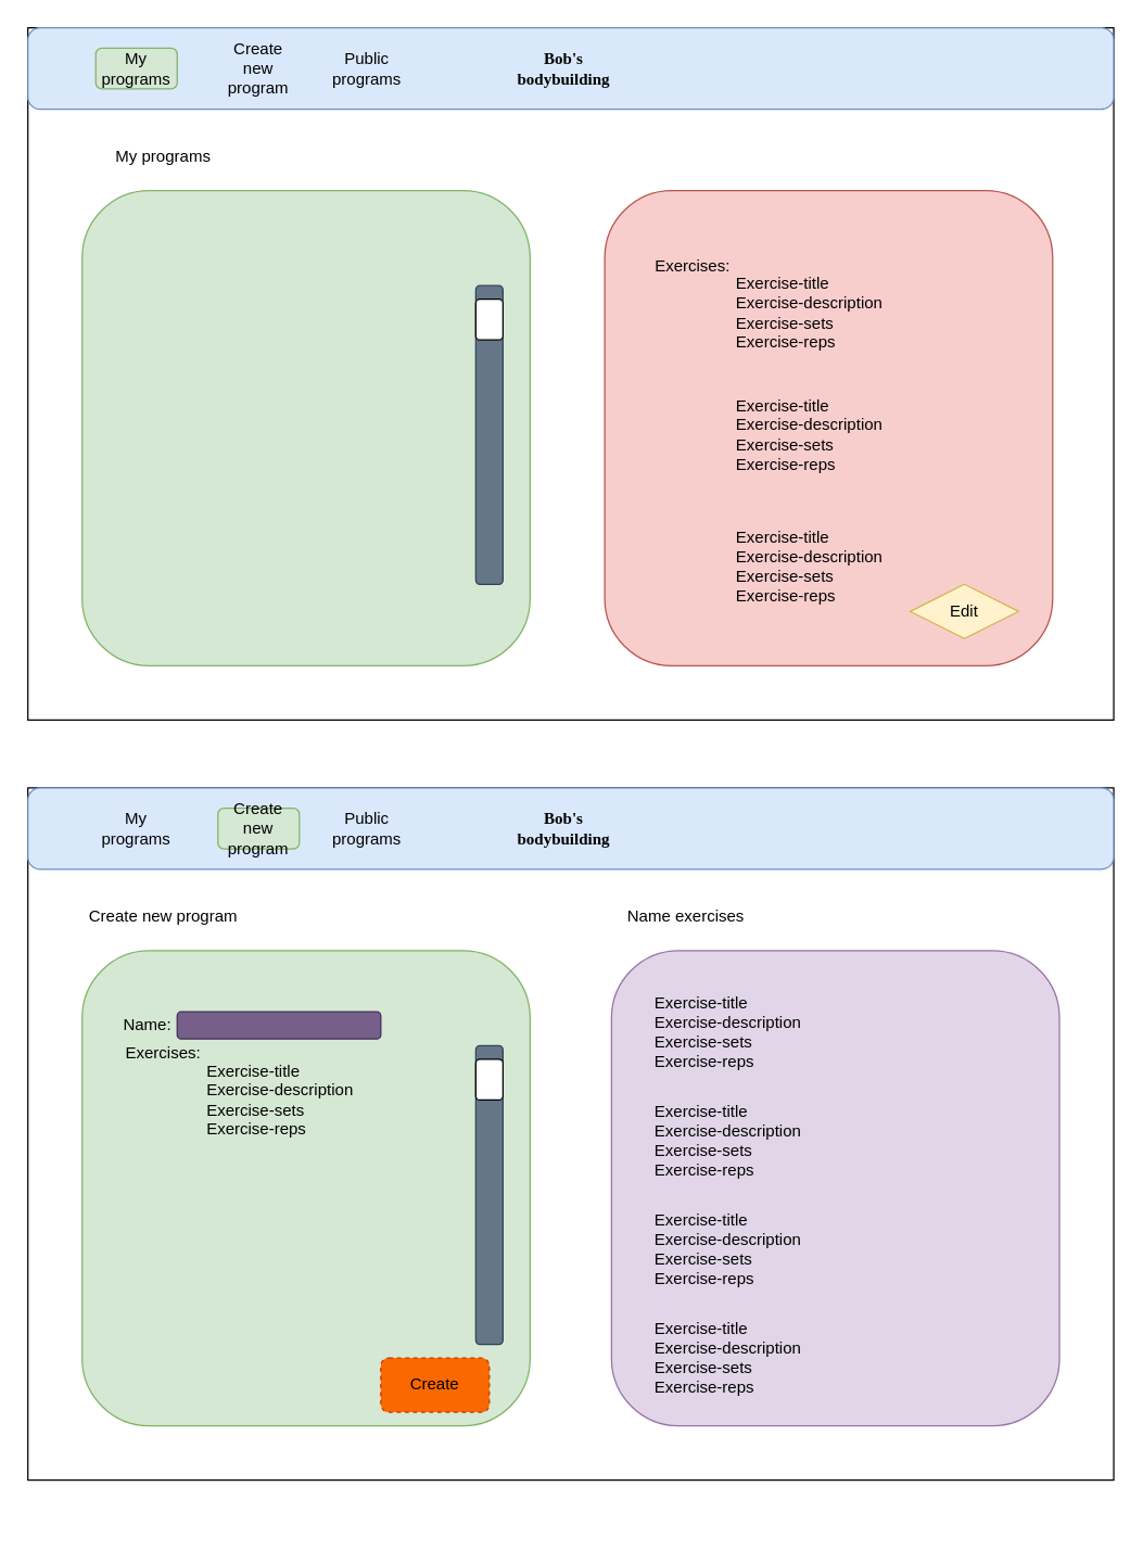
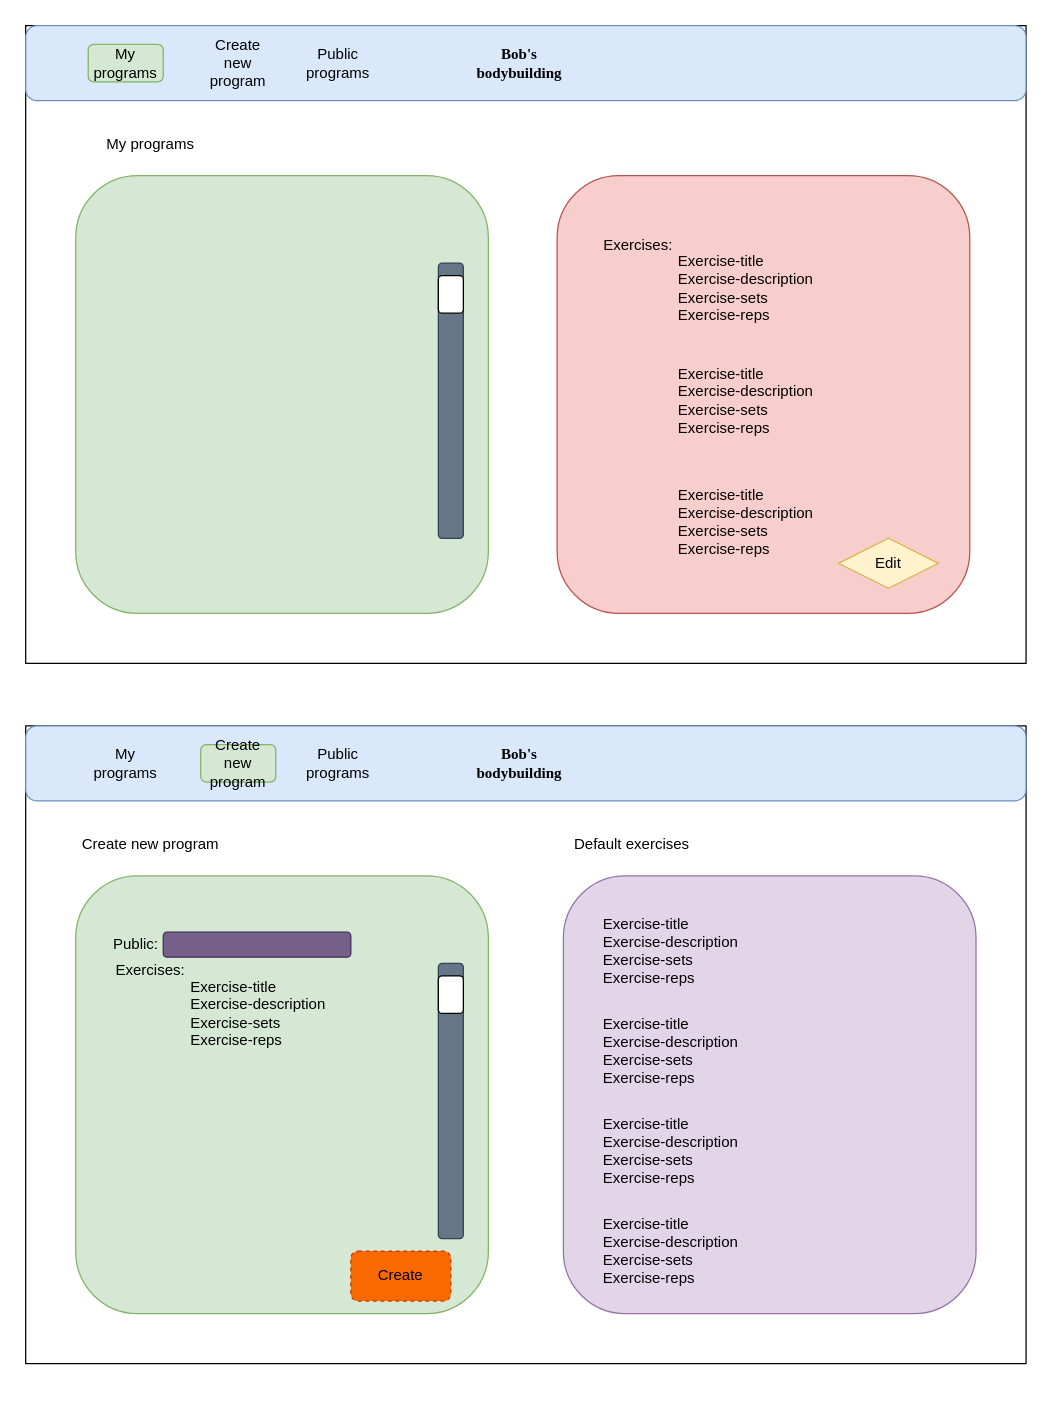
  <mxCell id="0" />
  <mxCell id="1" parent="0" />
  <mxCell id="2" value="" style="rounded=0;whiteSpace=wrap;html=1;" vertex="1" parent="1"><mxGeometry x="20" y="20" width="800" height="510" as="geometry" /></mxCell>
  <mxCell id="3" value="" style="rounded=1;whiteSpace=wrap;html=1;fillColor=#dae8fc;strokeColor=#6c8ebf;" vertex="1" parent="1"><mxGeometry x="20" y="20" width="800" height="60" as="geometry" /></mxCell>
  <mxCell id="4" value="" style="rounded=1;whiteSpace=wrap;html=1;fillColor=#d5e8d4;strokeColor=#82b366;" vertex="1" parent="1"><mxGeometry x="60" y="140" width="330" height="350" as="geometry" /></mxCell>
  <mxCell id="5" value="&lt;b&gt;&lt;font face=&quot;Garamond&quot;&gt;Bob's bodybuilding&lt;/font&gt;&lt;/b&gt;" style="text;html=1;align=center;verticalAlign=middle;whiteSpace=wrap;rounded=0;" vertex="1" parent="1"><mxGeometry x="385" y="35" width="60" height="30" as="geometry" /></mxCell>
  <mxCell id="6" value="My programs" style="text;html=1;align=center;verticalAlign=middle;whiteSpace=wrap;rounded=1;fillColor=#d5e8d4;strokeColor=#82b366;" vertex="1" parent="1"><mxGeometry x="70" y="35" width="60" height="30" as="geometry" /></mxCell>
  <mxCell id="7" value="Create new program" style="text;html=1;align=center;verticalAlign=middle;whiteSpace=wrap;rounded=1;fillColor=none;strokeColor=none;" vertex="1" parent="1"><mxGeometry x="160" y="35" width="60" height="30" as="geometry" /></mxCell>
  <mxCell id="8" value="Public programs" style="text;html=1;align=center;verticalAlign=middle;whiteSpace=wrap;rounded=0;" vertex="1" parent="1"><mxGeometry x="240" y="35" width="60" height="30" as="geometry" /></mxCell>
  <mxCell id="9" value="My programs" style="text;html=1;align=center;verticalAlign=middle;whiteSpace=wrap;rounded=0;" vertex="1" parent="1"><mxGeometry x="60" y="100" width="120" height="30" as="geometry" /></mxCell>
  <mxCell id="10" value="" style="rounded=1;whiteSpace=wrap;html=1;fillColor=#647687;fontColor=#ffffff;strokeColor=#314354;" vertex="1" parent="1"><mxGeometry x="350" y="210" width="20" height="220" as="geometry" /></mxCell>
  <mxCell id="11" value="" style="rounded=1;whiteSpace=wrap;html=1;" vertex="1" parent="1"><mxGeometry x="350" y="220" width="20" height="30" as="geometry" /></mxCell>
  <mxCell id="12" value="" style="rounded=0;whiteSpace=wrap;html=1;" vertex="1" parent="1"><mxGeometry x="20" y="580" width="800" height="510" as="geometry" /></mxCell>
  <mxCell id="13" value="" style="rounded=1;whiteSpace=wrap;html=1;fillColor=#dae8fc;strokeColor=#6c8ebf;" vertex="1" parent="1"><mxGeometry x="20" y="580" width="800" height="60" as="geometry" /></mxCell>
  <mxCell id="14" value="" style="rounded=1;whiteSpace=wrap;html=1;fillColor=#d5e8d4;strokeColor=#82b366;" vertex="1" parent="1"><mxGeometry x="60" y="700" width="330" height="350" as="geometry" /></mxCell>
  <mxCell id="15" value="" style="rounded=1;whiteSpace=wrap;html=1;fillColor=#e1d5e7;strokeColor=#9673a6;" vertex="1" parent="1"><mxGeometry x="450" y="700" width="330" height="350" as="geometry" /></mxCell>
  <mxCell id="16" value="&lt;b&gt;&lt;font face=&quot;Garamond&quot;&gt;Bob's bodybuilding&lt;/font&gt;&lt;/b&gt;" style="text;html=1;align=center;verticalAlign=middle;whiteSpace=wrap;rounded=0;" vertex="1" parent="1"><mxGeometry x="385" y="595" width="60" height="30" as="geometry" /></mxCell>
  <mxCell id="17" value="My programs" style="text;html=1;align=center;verticalAlign=middle;whiteSpace=wrap;rounded=0;" vertex="1" parent="1"><mxGeometry x="70" y="595" width="60" height="30" as="geometry" /></mxCell>
  <mxCell id="18" value="Create new program" style="text;html=1;align=center;verticalAlign=middle;whiteSpace=wrap;rounded=1;fillColor=#d5e8d4;strokeColor=#82b366;" vertex="1" parent="1"><mxGeometry x="160" y="595" width="60" height="30" as="geometry" /></mxCell>
  <mxCell id="19" value="Public programs" style="text;html=1;align=center;verticalAlign=middle;whiteSpace=wrap;rounded=0;" vertex="1" parent="1"><mxGeometry x="240" y="595" width="60" height="30" as="geometry" /></mxCell>
  <mxCell id="20" value="Create new program" style="text;html=1;align=center;verticalAlign=middle;whiteSpace=wrap;rounded=0;" vertex="1" parent="1"><mxGeometry x="60" y="660" width="120" height="30" as="geometry" /></mxCell>
- <mxCell id="21" value="Name:&amp;nbsp;" style="text;html=1;align=center;verticalAlign=middle;whiteSpace=wrap;rounded=0;" vertex="1" parent="1"><mxGeometry x="80" y="740" width="60" height="30" as="geometry" /></mxCell>
+ <mxCell id="21" value="Public:&amp;nbsp;" style="text;html=1;align=center;verticalAlign=middle;whiteSpace=wrap;rounded=0;" vertex="1" parent="1"><mxGeometry x="80" y="740" width="60" height="30" as="geometry" /></mxCell>
  <mxCell id="22" value="Exercises:" style="text;html=1;align=center;verticalAlign=middle;whiteSpace=wrap;rounded=0;" vertex="1" parent="1"><mxGeometry x="90" y="761" width="60" height="30" as="geometry" /></mxCell>
- <mxCell id="23" value="Name exercises" style="text;html=1;align=center;verticalAlign=middle;whiteSpace=wrap;rounded=0;" vertex="1" parent="1"><mxGeometry x="450" y="660" width="110" height="30" as="geometry" /></mxCell>
+ <mxCell id="23" value="Default exercises" style="text;html=1;align=center;verticalAlign=middle;whiteSpace=wrap;rounded=0;" vertex="1" parent="1"><mxGeometry x="450" y="660" width="110" height="30" as="geometry" /></mxCell>
  <mxCell id="24" value="Exercise-title&lt;br&gt;&lt;div&gt;&lt;span style=&quot;background-color: initial;&quot;&gt;Exercise-description&lt;/span&gt;&lt;/div&gt;&lt;div&gt;Exercise-sets Exercise-reps&lt;span style=&quot;white-space: pre;&quot;&gt;&#09;&lt;/span&gt;&lt;/div&gt;" style="text;html=1;align=left;verticalAlign=middle;whiteSpace=wrap;rounded=0;" vertex="1" parent="1"><mxGeometry x="150" y="690" width="120" height="240" as="geometry" /></mxCell>
  <mxCell id="25" value="Create" style="rounded=1;whiteSpace=wrap;html=1;fillColor=#fa6800;fontColor=#000000;strokeColor=#C73500;dashed=1;" vertex="1" parent="1"><mxGeometry x="280" y="1000" width="80" height="40" as="geometry" /></mxCell>
  <mxCell id="26" value="Exercise-title&lt;br&gt;&lt;div&gt;&lt;span style=&quot;background-color: initial;&quot;&gt;Exercise-description&lt;/span&gt;&lt;/div&gt;&lt;div&gt;Exercise-sets Exercise-reps&lt;span style=&quot;white-space: pre;&quot;&gt;&#09;&lt;/span&gt;&lt;/div&gt;" style="text;html=1;align=left;verticalAlign=middle;whiteSpace=wrap;rounded=0;" vertex="1" parent="1"><mxGeometry x="480" y="640" width="120" height="240" as="geometry" /></mxCell>
  <mxCell id="27" value="Exercise-title&lt;br&gt;&lt;div&gt;&lt;span style=&quot;background-color: initial;&quot;&gt;Exercise-description&lt;/span&gt;&lt;/div&gt;&lt;div&gt;Exercise-sets Exercise-reps&lt;span style=&quot;white-space: pre;&quot;&gt;&#09;&lt;/span&gt;&lt;/div&gt;" style="text;html=1;align=left;verticalAlign=middle;whiteSpace=wrap;rounded=0;" vertex="1" parent="1"><mxGeometry x="480" y="720" width="120" height="240" as="geometry" /></mxCell>
  <mxCell id="28" value="Exercise-title&lt;br&gt;&lt;div&gt;&lt;span style=&quot;background-color: initial;&quot;&gt;Exercise-description&lt;/span&gt;&lt;/div&gt;&lt;div&gt;Exercise-sets Exercise-reps&lt;span style=&quot;white-space: pre;&quot;&gt;&#09;&lt;/span&gt;&lt;/div&gt;" style="text;html=1;align=left;verticalAlign=middle;whiteSpace=wrap;rounded=0;" vertex="1" parent="1"><mxGeometry x="480" y="800" width="120" height="240" as="geometry" /></mxCell>
  <mxCell id="29" value="Exercise-title&lt;br&gt;&lt;div&gt;&lt;span style=&quot;background-color: initial;&quot;&gt;Exercise-description&lt;/span&gt;&lt;/div&gt;&lt;div&gt;Exercise-sets Exercise-reps&lt;span style=&quot;white-space: pre;&quot;&gt;&#09;&lt;/span&gt;&lt;/div&gt;" style="text;html=1;align=left;verticalAlign=middle;whiteSpace=wrap;rounded=0;" vertex="1" parent="1"><mxGeometry x="480" y="880" width="120" height="240" as="geometry" /></mxCell>
  <mxCell id="30" value="" style="rounded=1;whiteSpace=wrap;html=1;fillColor=#76608a;fontColor=#ffffff;strokeColor=#432D57;" vertex="1" parent="1"><mxGeometry x="130" y="745" width="150" height="20" as="geometry" /></mxCell>
  <mxCell id="31" value="" style="rounded=1;whiteSpace=wrap;html=1;fillColor=#647687;fontColor=#ffffff;strokeColor=#314354;" vertex="1" parent="1"><mxGeometry x="350" y="770" width="20" height="220" as="geometry" /></mxCell>
  <mxCell id="32" value="" style="rounded=1;whiteSpace=wrap;html=1;" vertex="1" parent="1"><mxGeometry x="350" y="780" width="20" height="30" as="geometry" /></mxCell>
  <mxCell id="33" value="" style="rounded=1;whiteSpace=wrap;html=1;fillColor=#f8cecc;strokeColor=#b85450;" vertex="1" parent="1"><mxGeometry x="445" y="140" width="330" height="350" as="geometry" /></mxCell>
  <mxCell id="34" value="Exercises:" style="text;html=1;align=center;verticalAlign=middle;whiteSpace=wrap;rounded=0;" vertex="1" parent="1"><mxGeometry x="480" y="181" width="60" height="30" as="geometry" /></mxCell>
  <mxCell id="35" value="Exercise-title&lt;br&gt;&lt;div&gt;&lt;span style=&quot;background-color: initial;&quot;&gt;Exercise-description&lt;/span&gt;&lt;/div&gt;&lt;div&gt;Exercise-sets Exercise-reps&lt;span style=&quot;white-space: pre;&quot;&gt;&#09;&lt;/span&gt;&lt;/div&gt;" style="text;html=1;align=left;verticalAlign=middle;whiteSpace=wrap;rounded=0;" vertex="1" parent="1"><mxGeometry x="540" y="110" width="120" height="240" as="geometry" /></mxCell>
  <mxCell id="36" value="Exercise-title&lt;br&gt;&lt;div&gt;&lt;span style=&quot;background-color: initial;&quot;&gt;Exercise-description&lt;/span&gt;&lt;/div&gt;&lt;div&gt;Exercise-sets Exercise-reps&lt;span style=&quot;white-space: pre;&quot;&gt;&#09;&lt;/span&gt;&lt;/div&gt;" style="text;html=1;align=left;verticalAlign=middle;whiteSpace=wrap;rounded=0;" vertex="1" parent="1"><mxGeometry x="540" y="200" width="120" height="240" as="geometry" /></mxCell>
  <mxCell id="37" value="Exercise-title&lt;br&gt;&lt;div&gt;&lt;span style=&quot;background-color: initial;&quot;&gt;Exercise-description&lt;/span&gt;&lt;/div&gt;&lt;div&gt;Exercise-sets Exercise-reps&lt;span style=&quot;white-space: pre;&quot;&gt;&#09;&lt;/span&gt;&lt;/div&gt;" style="text;html=1;align=left;verticalAlign=middle;whiteSpace=wrap;rounded=0;" vertex="1" parent="1"><mxGeometry x="540" y="297" width="120" height="240" as="geometry" /></mxCell>
  <mxCell id="38" value="Edit" style="rhombus;whiteSpace=wrap;html=1;fillColor=#fff2cc;strokeColor=#d6b656;" vertex="1" parent="1"><mxGeometry x="670" y="430" width="80" height="40" as="geometry" /></mxCell>
